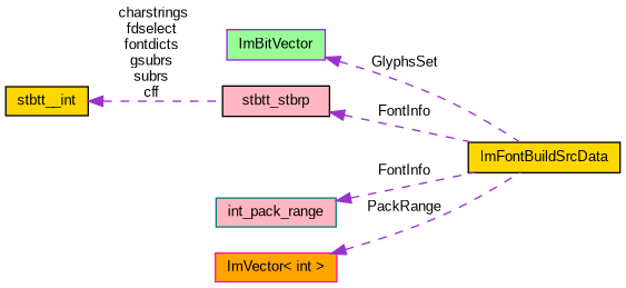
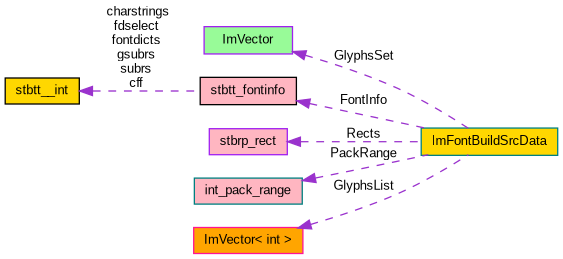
  digraph {
    fontname="Liberation Sans"
    rankdir=LR
    node [color=teal fillcolor=lightpink fontname="Liberation Sans" fontsize=10 shape=record style=filled]
    edge [color=darkorchid3 dir=back fontname="Liberation Sans" fontsize=10 labelfontname=Helvetica labelfontsize=10 style=dashed]
-   n1 [color=black fillcolor=gold fontcolor=black height=0.2 label=ImFontBuildSrcData width=0.4]
-   n2 [color=purple fillcolor=palegreen height=0.2 label=ImBitVector width=0.4]
-   n3 [color=black height=0.2 label=stbtt_stbrp width=0.4]
+   n1 [fillcolor=gold fontcolor=black height=0.2 label=ImFontBuildSrcData width=0.4]
+   n2 [color=purple fillcolor=palegreen height=0.2 label=ImVector width=0.4]
+   n3 [color=black height=0.2 label=stbtt_fontinfo width=0.4]
    n4 [color=black fillcolor=gold height=0.2 label=stbtt__int width=0.4]
+   n5 [color=purple height=0.2 label=stbrp_rect width=0.4]
    n6 [height=0.2 label=int_pack_range width=0.4]
    n7 [color=deeppink fillcolor=orange height=0.2 label="ImVector\< int \>" width=0.4]
    n2 -> n1 [label=" GlyphsSet"]
    n3 -> n1 [label=" FontInfo"]
    n4 -> n3 [label=" charstrings\nfdselect\nfontdicts\ngsubrs\nsubrs\ncff"]
-   n6 -> n1 [label=" FontInfo"]
-   n7 -> n1 [label=" PackRange"]
+   n5 -> n1 [label=" Rects"]
+   n6 -> n1 [label=" PackRange"]
+   n7 -> n1 [label=" GlyphsList"]
  }
